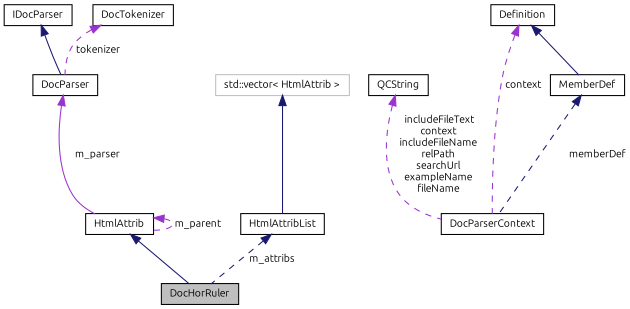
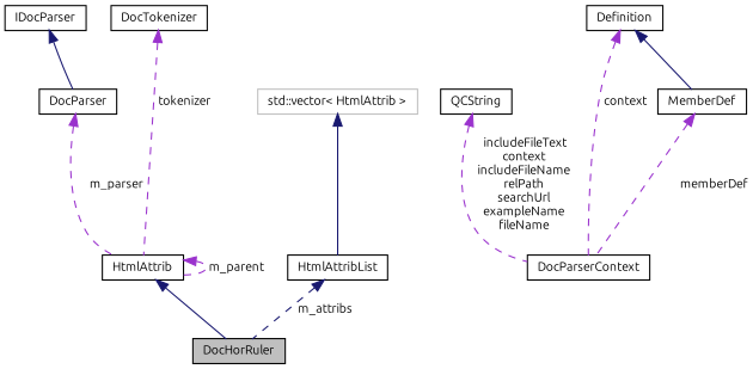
  digraph {
    fontname=Ubuntu
    node [color=black fillcolor=white fontname=Ubuntu fontsize=10 shape=record style=filled]
    edge [color=darkorchid3 dir=back fontname=Ubuntu fontsize=10 labelfontname=Helvetica labelfontsize=10 style=dashed]
    n1 [fillcolor=grey75 fontcolor=black height=0.2 label=DocHorRuler width=0.4]
    n2 [height=0.2 label=HtmlAttrib width=0.4]
    n3 [height=0.2 label=DocParser width=0.4]
    n4 [height=0.2 label=IDocParser width=0.4]
    n5 [height=0.2 label=DocTokenizer width=0.4]
    n6 [height=0.2 label=DocParserContext width=0.4]
    n7 [height=0.2 label=QCString width=0.4]
    n8 [height=0.2 label=HtmlAttribList width=0.4]
    n9 [color=grey75 height=0.2 label="std::vector\< HtmlAttrib \>" width=0.4]
    n10 [height=0.2 label=Definition width=0.4]
    n11 [height=0.2 label=MemberDef width=0.4]
    n2 -> n1 [color=midnightblue style=solid]
    n2 -> n2 [label=" m_parent"]
-   n3 -> n2 [label=" m_parser" style=solid]
+   n3 -> n2 [label=" m_parser"]
    n4 -> n3 [color=midnightblue style=solid]
-   n5 -> n3 [label=" tokenizer"]
+   n5 -> n2 [label=" tokenizer"]
    n7 -> n6 [label=" includeFileText\ncontext\nincludeFileName\nrelPath\nsearchUrl\nexampleName\nfileName"]
    n8 -> n1 [color=midnightblue label=" m_attribs"]
    n9 -> n8 [color=midnightblue style=solid]
    n10 -> n6 [label=" context"]
    n10 -> n11 [color=midnightblue style=solid]
-   n11 -> n6 [color=midnightblue label=" memberDef"]
+   n11 -> n6 [label=" memberDef"]
  }
